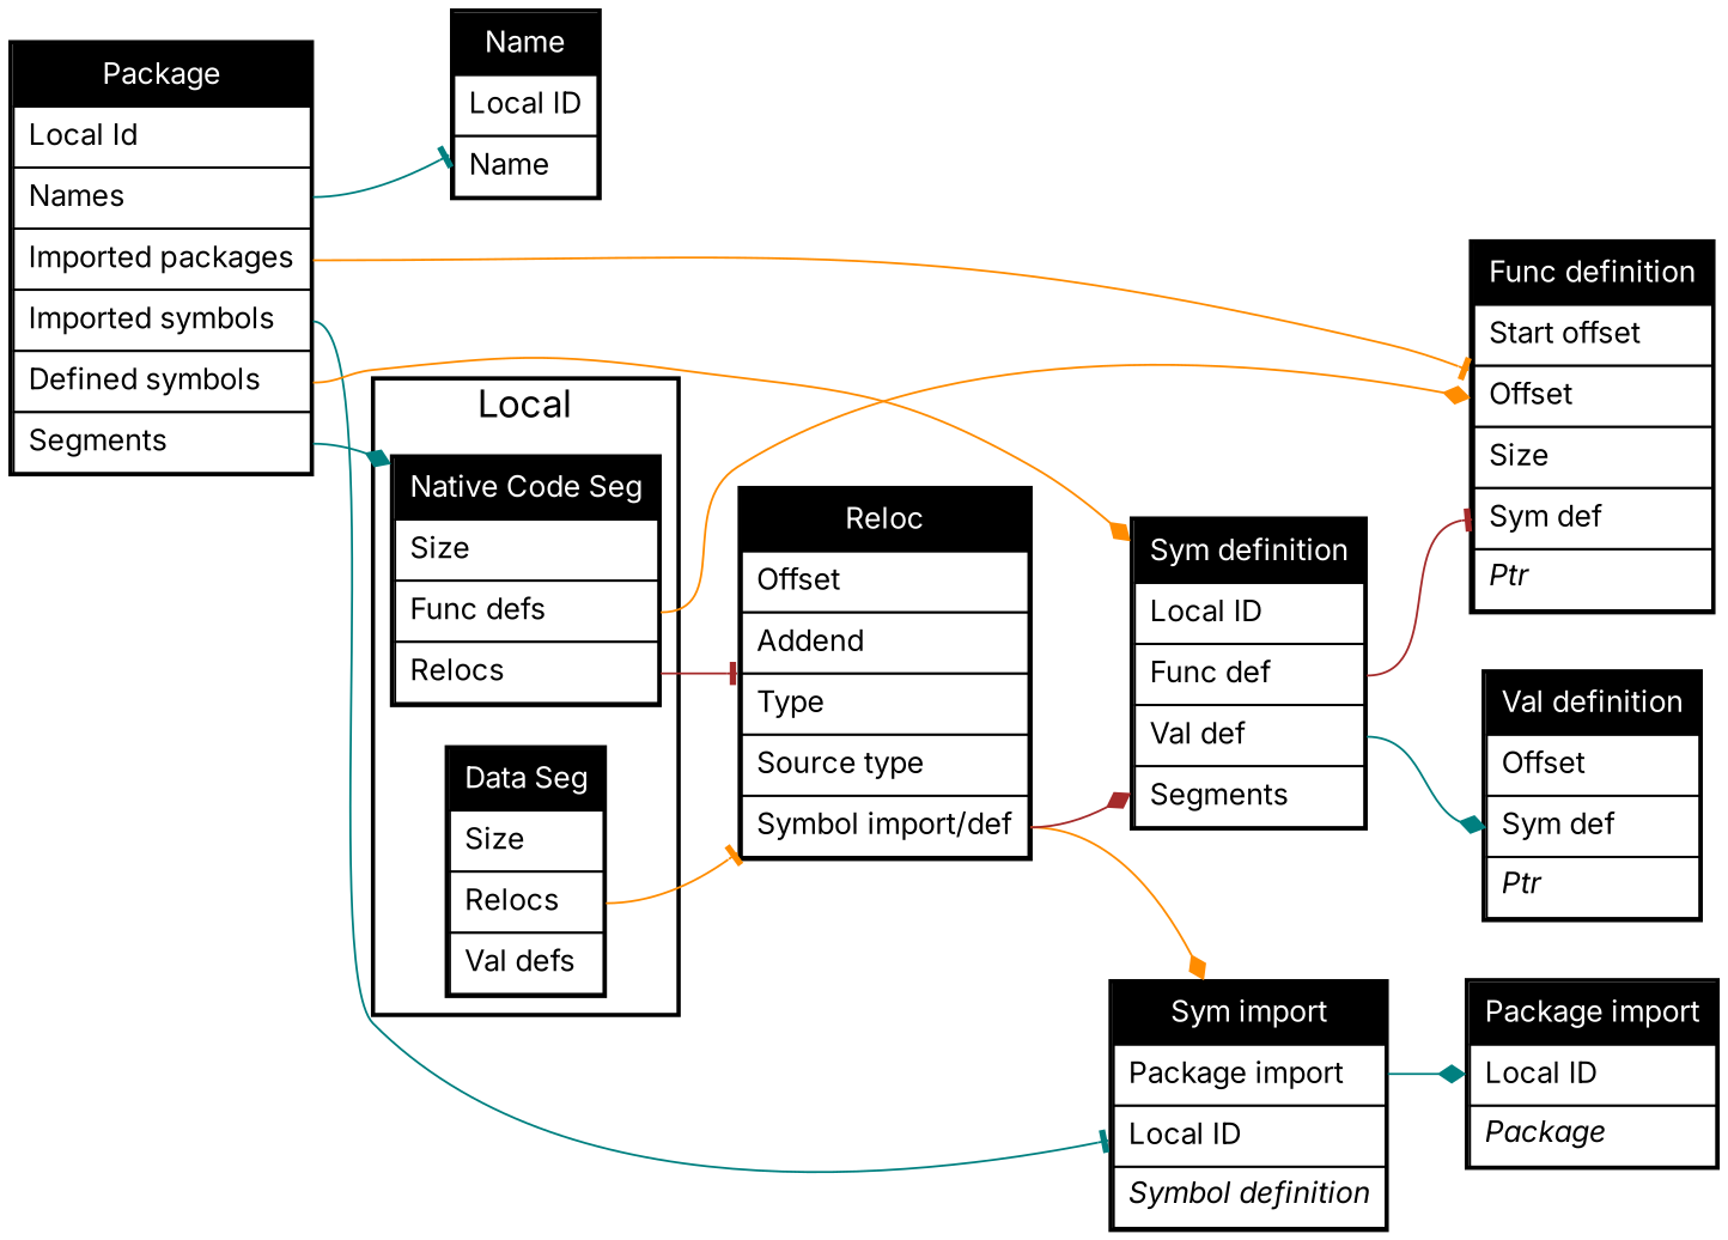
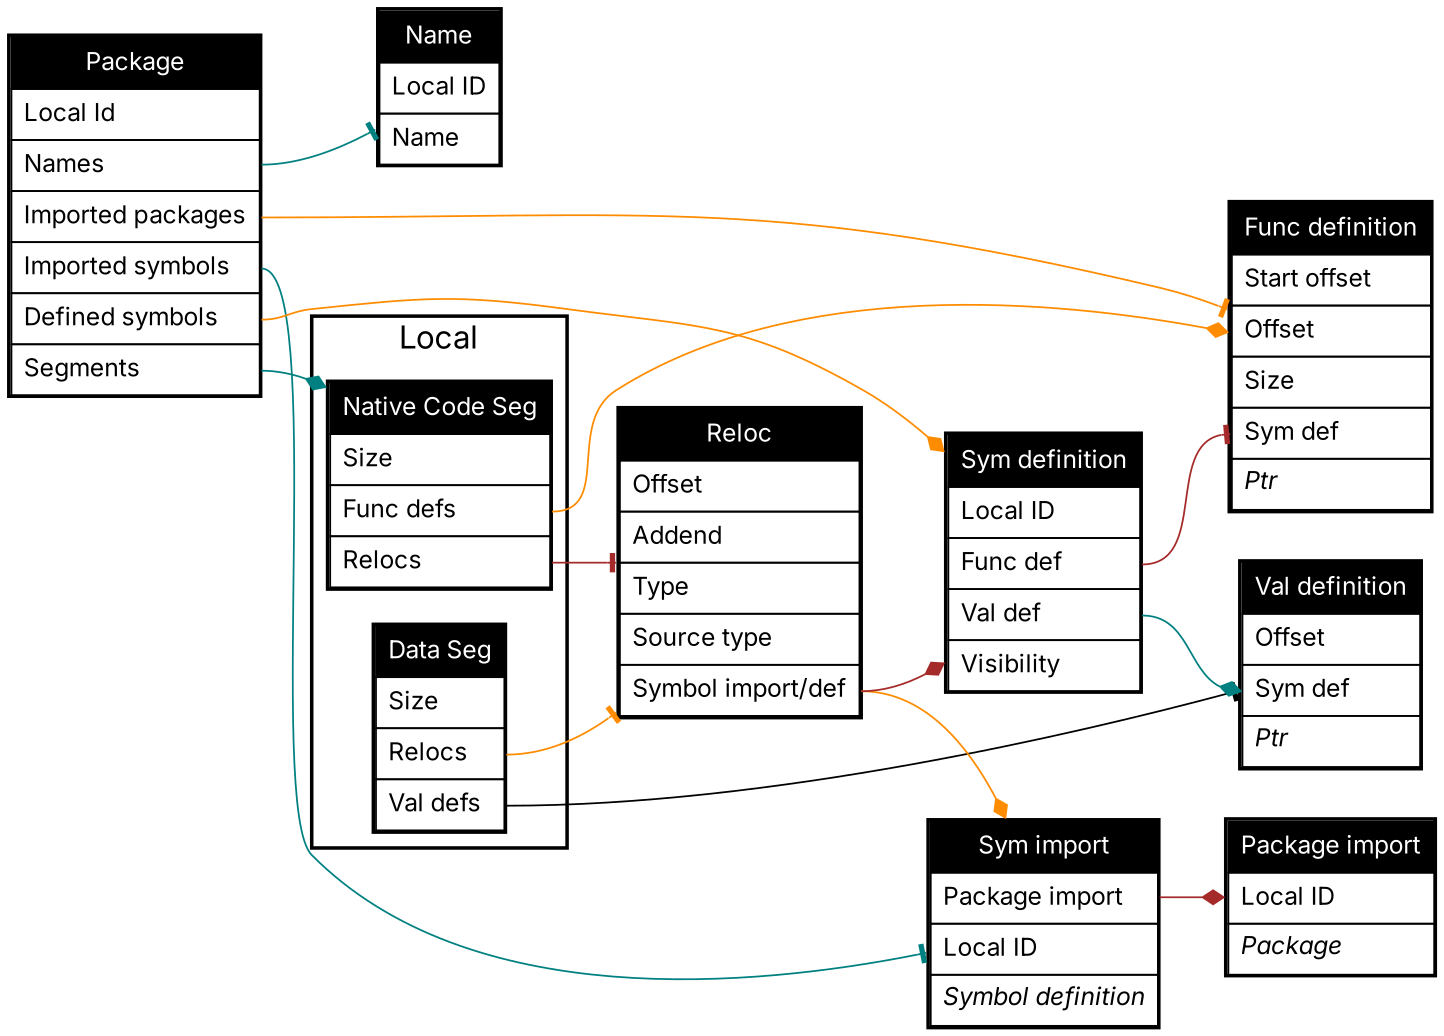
  digraph {
    compound=true
    fontname=Inter
    fontsize=18
    labelloc=t
    penwidth=2
    rankdir=LR
    node [fillcolor=white fontname=Inter penwidth=2 shape=plain style=filled]
    edge [arrowhead=diamond color=darkorange fontname=Inter tailport=relocs]
    n1 [label=<       <table cellspacing="0" border="2" cellborder="1" cellpadding="6">       <tr><td port="title" bgcolor="black"><font color="white">Native Code Seg</font></td></tr>       <tr><td align="left">Size</td></tr>       <tr><td port="func_defs" align="left">Func defs</td></tr>       <tr><td port="relocs" align="left">Relocs</td></tr>       </table>       >]
    n2 [label=<       <table cellspacing="0" border="2" cellborder="1" cellpadding="6">       <tr><td port="title" bgcolor="black"><font color="white">Data Seg</font></td></tr>       <tr><td align="left">Size</td></tr>       <tr><td port="relocs" align="left">Relocs</td></tr>       <tr><td port="val_defs" align="left">Val defs</td></tr>       </table>       >]
    n3 [label=<    <table cellspacing="0" border="2" cellborder="1" cellpadding="6">     <tr><td port="title" bgcolor="black"><font color="white">Func definition</font></td></tr>     <tr><td align="left">Start offset</td></tr>     <tr><td align="left">Offset</td></tr>     <tr><td align="left">Size</td></tr>     <tr><td port="sym_def" align="left">Sym def</td></tr>     <tr><td align="left"><i>Ptr</i></td></tr>    </table>    >]
    n4 [label=<    <table cellspacing="0" border="2" cellborder="1" cellpadding="6">     <tr><td bgcolor="black"><font color="white">Reloc</font></td></tr>     <tr><td align="left">Offset</td></tr>     <tr><td align="left">Addend</td></tr>     <tr><td align="left">Type</td></tr>     <tr><td align="left">Source type</td></tr>     <tr><td port="sym" align="left">Symbol import/def</td></tr>    </table>    >]
    n5 [label=<    <table cellspacing="0" border="2" cellborder="1" cellpadding="6">     <tr><td port="title" bgcolor="black"><font color="white">Val definition</font></td></tr>     <tr><td align="left">Offset</td></tr>     <tr><td port="sym_def" align="left">Sym def</td></tr>     <tr><td align="left"><i>Ptr</i></td></tr>    </table>    >]
    n6 [label=<     <table cellspacing="0" border="2" cellborder="1" cellpadding="6">     <tr><td bgcolor="black"><font color="white">Package</font></td></tr>     <tr><td align="left">Local Id</td></tr>     <tr><td port="names" align="left">Names</td></tr>     <tr><td port="packages" align="left">Imported packages</td></tr>     <tr><td port="imports" align="left">Imported symbols</td></tr>     <tr><td port="defines" align="left">Defined symbols</td></tr>     <tr><td port="segments" align="left">Segments</td></tr>     </table>     >]
    n7 [label=<    <table cellspacing="0" border="2" cellborder="1" cellpadding="6">     <tr><td bgcolor="black"><font color="white">Name</font></td></tr>     <tr><td align="left">Local ID</td></tr>     <tr><td align="left">Name</td></tr>    </table>    >]
    n8 [label=<    <table cellspacing="0" border="2" cellborder="1" cellpadding="6">     <tr><td port="title" bgcolor="black"><font color="white">Sym import</font></td></tr>     <tr><td port="package" align="left">Package import</td></tr>     <tr><td align="left">Local ID</td></tr>     <tr><td align="left"><i>Symbol definition</i></td></tr>    </table>    >]
-   n9 [label=<    <table cellspacing="0" border="2" cellborder="1" cellpadding="6">     <tr><td port="title" bgcolor="black"><font color="white">Sym definition</font></td></tr>     <tr><td align="left">Local ID</td></tr>     <tr><td port="func_def" align="left">Func def</td></tr>     <tr><td port="val_def" align="left">Val def</td></tr>     <tr><td align="left">Segments</td></tr>    </table>    >]
+   n9 [label=<    <table cellspacing="0" border="2" cellborder="1" cellpadding="6">     <tr><td port="title" bgcolor="black"><font color="white">Sym definition</font></td></tr>     <tr><td align="left">Local ID</td></tr>     <tr><td port="func_def" align="left">Func def</td></tr>     <tr><td port="val_def" align="left">Val def</td></tr>     <tr><td align="left">Visibility</td></tr>    </table>    >]
    n10 [label=<    <table cellspacing="0" border="2" cellborder="1" cellpadding="6">     <tr><td port="title" bgcolor="black"><font color="white">Package import</font></td></tr>     <tr><td align="left">Local ID</td></tr>     <tr><td align="left"><i>Package</i></td></tr>    </table>    >]
    subgraph cluster_1 {
      label=Local
      rank=same
      n1
      n2
    }
    n1 -> n3 [tailport=func_defs]
    n1 -> n4 [arrowhead=tee color=brown]
    n2 -> n4 [arrowhead=tee]
+   n2 -> n5 [arrowhead=tee color=black tailport=val_defs]
    n4 -> n8 [tailport=sym]
    n4 -> n9 [color=brown tailport=sym]
    n6 -> n1 [color=teal tailport=segments]
    n6 -> n3 [arrowhead=tee tailport=packages]
    n6 -> n7 [arrowhead=tee color=teal tailport=names]
    n6 -> n8 [arrowhead=tee color=teal tailport=imports]
    n6 -> n9 [tailport=defines]
-   n8 -> n10 [color=teal tailport=package]
+   n8 -> n10 [color=brown tailport=package]
    n9 -> n3 [arrowhead=tee color=brown headport=sym_def tailport=func_def]
    n9 -> n5 [color=teal headport=sym_def tailport=val_def]
  }
